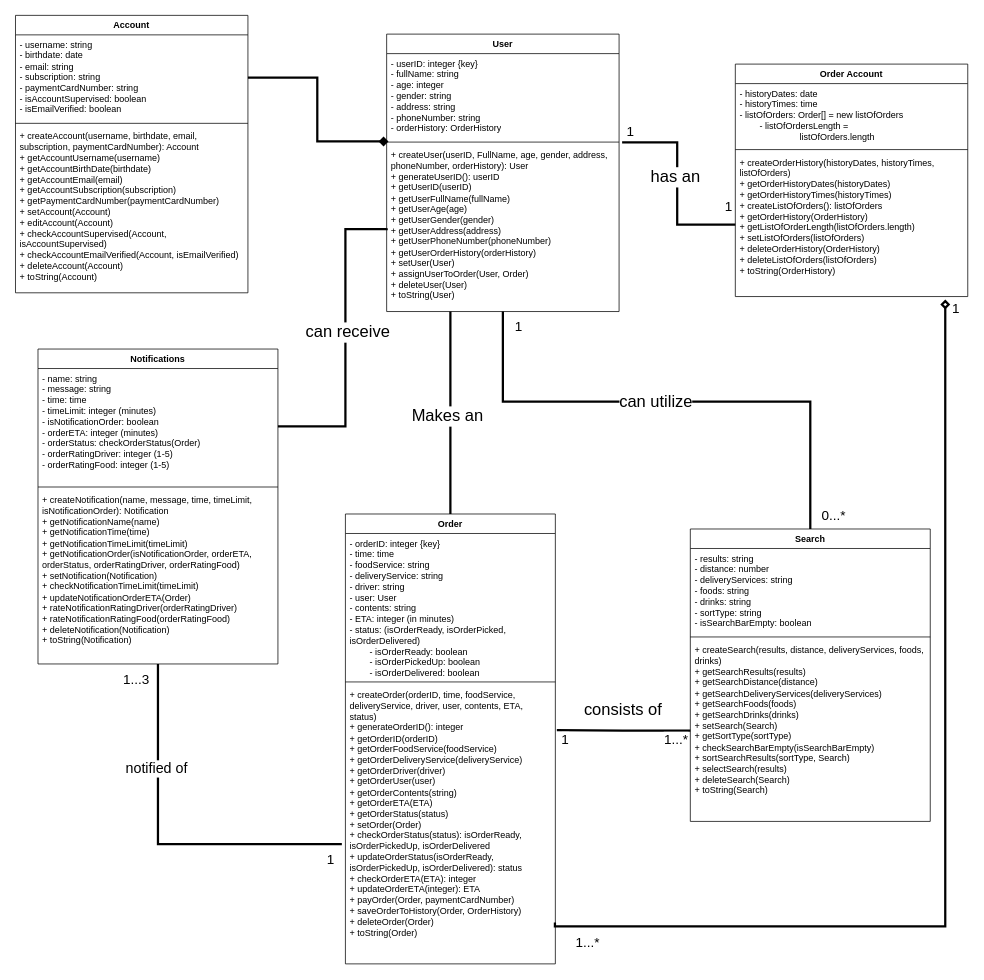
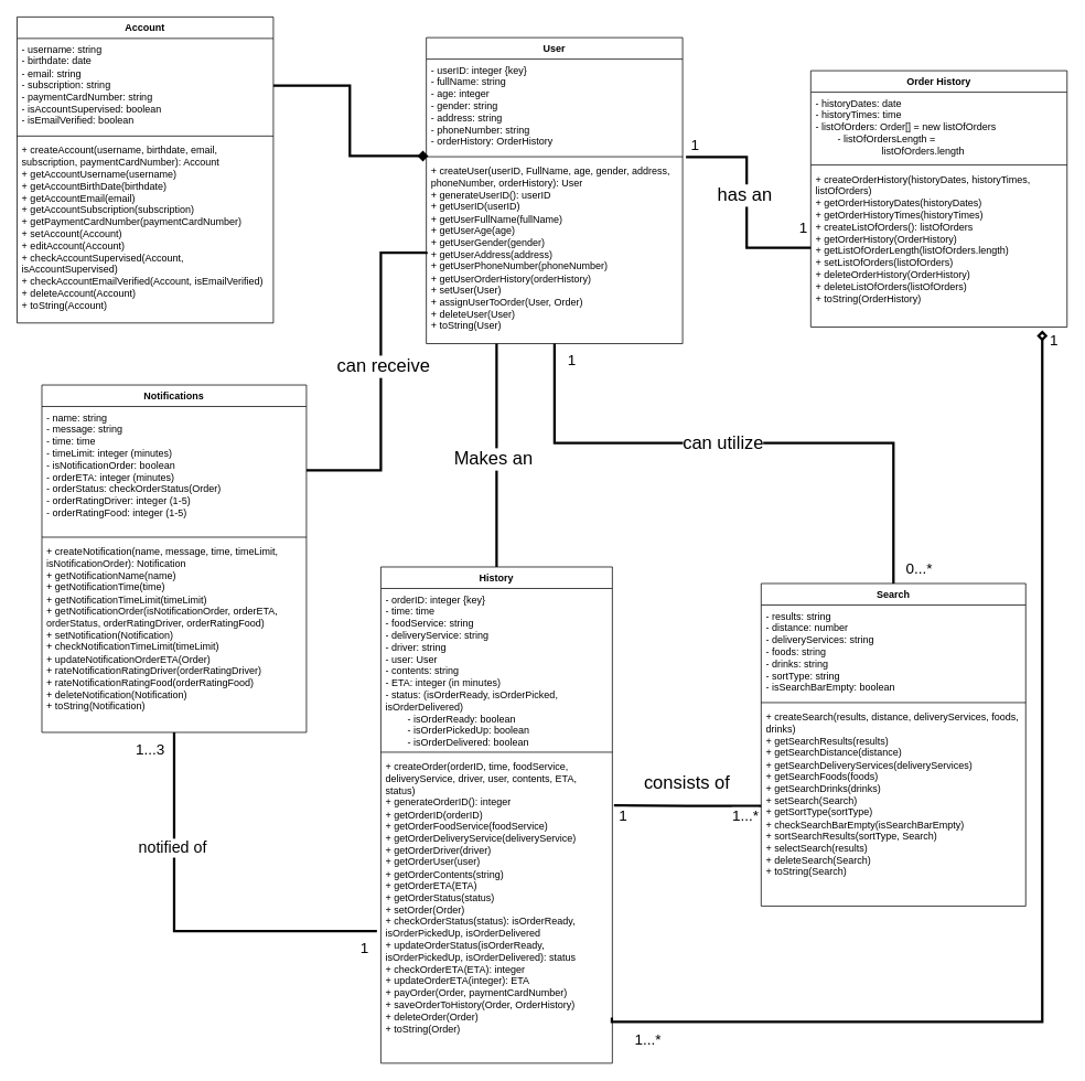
  <mxCell id="0" />
  <mxCell id="1" parent="0" />
  <mxCell id="2" value="User" style="swimlane;fontStyle=1;align=center;verticalAlign=top;childLayout=stackLayout;horizontal=1;startSize=26;horizontalStack=0;resizeParent=1;resizeParentMax=0;resizeLast=0;collapsible=1;marginBottom=0;whiteSpace=wrap;html=1;" parent="1" vertex="1"><mxGeometry x="515" y="45" width="310" height="370" as="geometry" /></mxCell>
  <mxCell id="3" value="- userID: integer {key}&lt;br&gt;- fullName: string&lt;br&gt;- age: integer&lt;br&gt;- gender: string&lt;br&gt;- address: string&lt;br&gt;- phoneNumber: string&lt;br&gt;- orderHistory: OrderHistory" style="text;strokeColor=none;fillColor=none;align=left;verticalAlign=top;spacingLeft=4;spacingRight=4;overflow=hidden;rotatable=0;points=[[0,0.5],[1,0.5]];portConstraint=eastwest;whiteSpace=wrap;html=1;" parent="2" vertex="1"><mxGeometry y="26" width="310" height="114" as="geometry" /></mxCell>
  <mxCell id="4" value="" style="line;strokeWidth=1;fillColor=none;align=left;verticalAlign=middle;spacingTop=-1;spacingLeft=3;spacingRight=3;rotatable=0;labelPosition=right;points=[];portConstraint=eastwest;strokeColor=inherit;" parent="2" vertex="1"><mxGeometry y="140" width="310" height="8" as="geometry" /></mxCell>
  <mxCell id="5" value="+ createUser(userID, FullName, age, gender, address, phoneNumber, orderHistory): User&lt;br&gt;+ generateUserID(): userID&lt;br&gt;+ getUserID(userID)&lt;br&gt;+ getUserFullName(fullName)&lt;br&gt;+ getUserAge(age)&lt;br&gt;+ getUserGender(gender)&lt;br&gt;+ getUserAddress(address)&lt;br&gt;+ getUserPhoneNumber(phoneNumber)&lt;br&gt;+ getUserOrderHistory(orderHistory)&lt;br&gt;+ setUser(User)&lt;br&gt;+ assignUserToOrder(User, Order)&lt;br&gt;+ deleteUser(User)&lt;br&gt;+ toString(User)" style="text;strokeColor=none;fillColor=none;align=left;verticalAlign=top;spacingLeft=4;spacingRight=4;overflow=hidden;rotatable=0;points=[[0,0.5],[1,0.5]];portConstraint=eastwest;whiteSpace=wrap;html=1;" parent="2" vertex="1"><mxGeometry y="148" width="310" height="222" as="geometry" /></mxCell>
- <mxCell id="6" value="Order" style="swimlane;fontStyle=1;align=center;verticalAlign=top;childLayout=stackLayout;horizontal=1;startSize=26;horizontalStack=0;resizeParent=1;resizeParentMax=0;resizeLast=0;collapsible=1;marginBottom=0;whiteSpace=wrap;html=1;" parent="1" vertex="1"><mxGeometry x="460" y="685" width="280" height="600" as="geometry" /></mxCell>
+ <mxCell id="6" value="History" style="swimlane;fontStyle=1;align=center;verticalAlign=top;childLayout=stackLayout;horizontal=1;startSize=26;horizontalStack=0;resizeParent=1;resizeParentMax=0;resizeLast=0;collapsible=1;marginBottom=0;whiteSpace=wrap;html=1;" parent="1" vertex="1"><mxGeometry x="460" y="685" width="280" height="600" as="geometry" /></mxCell>
  <mxCell id="7" value="- orderID: integer {key}&lt;br&gt;- time: time&lt;br&gt;- foodService: string&lt;br&gt;- deliveryService: string&lt;br&gt;- driver: string&lt;br&gt;- user: User&lt;br&gt;- contents: string&lt;br&gt;- ETA: integer (in minutes)&lt;br&gt;- status: (isOrderReady, isOrderPicked, isOrderDelivered)&lt;br&gt;&lt;span style=&quot;white-space: pre;&quot;&gt;&#09;&lt;/span&gt;-&amp;nbsp;isOrderReady: boolean&lt;br&gt;&lt;span style=&quot;white-space: pre;&quot;&gt;&#09;&lt;/span&gt;- isOrderPickedUp: boolean&lt;br&gt;&lt;span style=&quot;white-space: pre;&quot;&gt;&#09;&lt;/span&gt;- isOrderDelivered: boolean" style="text;strokeColor=none;fillColor=none;align=left;verticalAlign=top;spacingLeft=4;spacingRight=4;overflow=hidden;rotatable=0;points=[[0,0.5],[1,0.5]];portConstraint=eastwest;whiteSpace=wrap;html=1;" parent="6" vertex="1"><mxGeometry y="26" width="280" height="194" as="geometry" /></mxCell>
  <mxCell id="8" value="" style="line;strokeWidth=1;fillColor=none;align=left;verticalAlign=middle;spacingTop=-1;spacingLeft=3;spacingRight=3;rotatable=0;labelPosition=right;points=[];portConstraint=eastwest;strokeColor=inherit;" parent="6" vertex="1"><mxGeometry y="220" width="280" height="8" as="geometry" /></mxCell>
  <mxCell id="9" value="+ createOrder(orderID, time, foodService, deliveryService, driver, user, contents, ETA, status)&lt;br&gt;+ generateOrderID(): integer&amp;nbsp;&lt;br&gt;+ getOrderID(orderID)&lt;br&gt;+ getOrderFoodService(foodService)&lt;br&gt;+ getOrderDeliveryService(deliveryService)&lt;br&gt;+ getOrderDriver(driver)&lt;br&gt;+ getOrderUser(user)&lt;br&gt;+ getOrderContents(string)&lt;br&gt;+ getOrderETA(ETA)&lt;br&gt;+ getOrderStatus(status)&lt;br&gt;+ setOrder(Order)&lt;br&gt;+ checkOrderStatus(status): isOrderReady, isOrderPickedUp, isOrderDelivered&lt;br&gt;+ updateOrderStatus(isOrderReady, isOrderPickedUp, isOrderDelivered): status&lt;br&gt;+ checkOrderETA(ETA): integer&lt;br&gt;+ updateOrderETA(integer): ETA&lt;br&gt;+ payOrder(Order, paymentCardNumber)&lt;br&gt;+ saveOrderToHistory(Order, OrderHistory)&lt;br&gt;+ deleteOrder(Order)&lt;br&gt;+ toString(Order)" style="text;strokeColor=none;fillColor=none;align=left;verticalAlign=top;spacingLeft=4;spacingRight=4;overflow=hidden;rotatable=0;points=[[0,0.5],[1,0.5]];portConstraint=eastwest;whiteSpace=wrap;html=1;" parent="6" vertex="1"><mxGeometry y="228" width="280" height="372" as="geometry" /></mxCell>
  <mxCell id="10" value="" style="text;strokeColor=none;fillColor=none;align=left;verticalAlign=middle;spacingTop=-1;spacingLeft=4;spacingRight=4;rotatable=0;labelPosition=right;points=[];portConstraint=eastwest;" parent="1" vertex="1"><mxGeometry x="270" y="161" width="20" height="14" as="geometry" /></mxCell>
  <mxCell id="11" value="Account" style="swimlane;fontStyle=1;align=center;verticalAlign=top;childLayout=stackLayout;horizontal=1;startSize=26;horizontalStack=0;resizeParent=1;resizeParentMax=0;resizeLast=0;collapsible=1;marginBottom=0;whiteSpace=wrap;html=1;" parent="1" vertex="1"><mxGeometry x="20" y="20" width="310" height="370" as="geometry" /></mxCell>
  <mxCell id="12" value="- username: string&lt;br&gt;- birthdate: date&lt;br&gt;- email: string&lt;br&gt;- subscription: string&lt;br&gt;- paymentCardNumber: string&lt;br&gt;- isAccountSupervised: boolean&lt;br&gt;- isEmailVerified: boolean" style="text;strokeColor=none;fillColor=none;align=left;verticalAlign=top;spacingLeft=4;spacingRight=4;overflow=hidden;rotatable=0;points=[[0,0.5],[1,0.5]];portConstraint=eastwest;whiteSpace=wrap;html=1;" parent="11" vertex="1"><mxGeometry y="26" width="310" height="114" as="geometry" /></mxCell>
  <mxCell id="13" value="" style="line;strokeWidth=1;fillColor=none;align=left;verticalAlign=middle;spacingTop=-1;spacingLeft=3;spacingRight=3;rotatable=0;labelPosition=right;points=[];portConstraint=eastwest;strokeColor=inherit;" parent="11" vertex="1"><mxGeometry y="140" width="310" height="8" as="geometry" /></mxCell>
  <mxCell id="14" value="+ createAccount(username, birthdate, email, subscription, paymentCardNumber): Account&lt;br&gt;+ getAccountUsername(username)&lt;br&gt;+ getAccountBirthDate(birthdate)&lt;br&gt;+ getAccountEmail(email)&lt;br&gt;+ getAccountSubscription(subscription)&lt;br&gt;+ getPaymentCardNumber(paymentCardNumber)&lt;br&gt;+ setAccount(Account)&lt;br&gt;+ editAccount(Account)&lt;br&gt;+ checkAccountSupervised(Account, isAccountSupervised)&lt;br&gt;+ checkAccountEmailVerified(Account, isEmailVerified)&lt;br&gt;+ deleteAccount(Account)&lt;br&gt;+ toString(Account)" style="text;strokeColor=none;fillColor=none;align=left;verticalAlign=top;spacingLeft=4;spacingRight=4;overflow=hidden;rotatable=0;points=[[0,0.5],[1,0.5]];portConstraint=eastwest;whiteSpace=wrap;html=1;" parent="11" vertex="1"><mxGeometry y="148" width="310" height="222" as="geometry" /></mxCell>
  <mxCell id="15" value="Notifications" style="swimlane;fontStyle=1;align=center;verticalAlign=top;childLayout=stackLayout;horizontal=1;startSize=26;horizontalStack=0;resizeParent=1;resizeParentMax=0;resizeLast=0;collapsible=1;marginBottom=0;whiteSpace=wrap;html=1;" parent="1" vertex="1"><mxGeometry x="50" y="465" width="320" height="420" as="geometry" /></mxCell>
  <mxCell id="16" value="- name: string&lt;br&gt;- message: string&lt;br&gt;- time: time&lt;br&gt;- timeLimit: integer (minutes)&lt;br&gt;- isNotificationOrder: boolean&lt;br&gt;- orderETA: integer (minutes)&lt;br&gt;- orderStatus: checkOrderStatus(Order)&lt;br&gt;- orderRatingDriver: integer (1-5)&lt;br&gt;- orderRatingFood: integer (1-5)" style="text;strokeColor=none;fillColor=none;align=left;verticalAlign=top;spacingLeft=4;spacingRight=4;overflow=hidden;rotatable=0;points=[[0,0.5],[1,0.5]];portConstraint=eastwest;whiteSpace=wrap;html=1;" parent="15" vertex="1"><mxGeometry y="26" width="320" height="154" as="geometry" /></mxCell>
  <mxCell id="17" value="" style="line;strokeWidth=1;fillColor=none;align=left;verticalAlign=middle;spacingTop=-1;spacingLeft=3;spacingRight=3;rotatable=0;labelPosition=right;points=[];portConstraint=eastwest;strokeColor=inherit;" parent="15" vertex="1"><mxGeometry y="180" width="320" height="8" as="geometry" /></mxCell>
  <mxCell id="18" value="+ createNotification(name, message, time, timeLimit, isNotificationOrder): Notification&lt;br&gt;+ getNotificationName(name)&lt;br&gt;+ getNotificationTime(time)&lt;br&gt;+ getNotificationTimeLimit(timeLimit)&lt;br&gt;+ getNotificationOrder(isNotificationOrder, orderETA, orderStatus, orderRatingDriver, orderRatingFood)&lt;br&gt;+ setNotification(Notification)&lt;br&gt;+ checkNotificationTimeLimit(timeLimit)&lt;br&gt;+ updateNotificationOrderETA(Order)&lt;br&gt;+ rateNotificationRatingDriver(orderRatingDriver)&lt;br&gt;+ rateNotificationRatingFood(orderRatingFood)&lt;br&gt;+ deleteNotification(Notification)&lt;br&gt;+ toString(Notification)" style="text;strokeColor=none;fillColor=none;align=left;verticalAlign=top;spacingLeft=4;spacingRight=4;overflow=hidden;rotatable=0;points=[[0,0.5],[1,0.5]];portConstraint=eastwest;whiteSpace=wrap;html=1;" parent="15" vertex="1"><mxGeometry y="188" width="320" height="232" as="geometry" /></mxCell>
- <mxCell id="19" value="Order Account" style="swimlane;fontStyle=1;align=center;verticalAlign=top;childLayout=stackLayout;horizontal=1;startSize=26;horizontalStack=0;resizeParent=1;resizeParentMax=0;resizeLast=0;collapsible=1;marginBottom=0;whiteSpace=wrap;html=1;" parent="1" vertex="1"><mxGeometry x="980" y="85" width="310" height="310" as="geometry" /></mxCell>
+ <mxCell id="19" value="Order History" style="swimlane;fontStyle=1;align=center;verticalAlign=top;childLayout=stackLayout;horizontal=1;startSize=26;horizontalStack=0;resizeParent=1;resizeParentMax=0;resizeLast=0;collapsible=1;marginBottom=0;whiteSpace=wrap;html=1;" parent="1" vertex="1"><mxGeometry x="980" y="85" width="310" height="310" as="geometry" /></mxCell>
  <mxCell id="20" value="- historyDates: date&lt;br&gt;- historyTimes: time&lt;br&gt;- listOfOrders: Order[] = new listOfOrders&lt;br&gt;&lt;span style=&quot;white-space: pre;&quot;&gt;&#09;&lt;/span&gt;- listOfOrdersLength = &lt;span style=&quot;white-space: pre;&quot;&gt;&#09;&lt;/span&gt;&lt;span style=&quot;white-space: pre;&quot;&gt;&#09;&lt;span style=&quot;white-space: pre;&quot;&gt;&#09;&lt;/span&gt;&lt;/span&gt;listOfOrders.length" style="text;strokeColor=none;fillColor=none;align=left;verticalAlign=top;spacingLeft=4;spacingRight=4;overflow=hidden;rotatable=0;points=[[0,0.5],[1,0.5]];portConstraint=eastwest;whiteSpace=wrap;html=1;" parent="19" vertex="1"><mxGeometry y="26" width="310" height="84" as="geometry" /></mxCell>
  <mxCell id="21" value="" style="line;strokeWidth=1;fillColor=none;align=left;verticalAlign=middle;spacingTop=-1;spacingLeft=3;spacingRight=3;rotatable=0;labelPosition=right;points=[];portConstraint=eastwest;strokeColor=inherit;" parent="19" vertex="1"><mxGeometry y="110" width="310" height="8" as="geometry" /></mxCell>
  <mxCell id="22" value="+ createOrderHistory(historyDates, historyTimes, listOfOrders)&lt;br&gt;+ getOrderHistoryDates(historyDates)&lt;br&gt;+ getOrderHistoryTimes(historyTimes)&lt;br&gt;+ createListOfOrders(): listOfOrders&lt;br&gt;+ getOrderHistory(OrderHistory)&lt;br&gt;+ getListOfOrderLength(listOfOrders.length)&lt;br&gt;+ setListOfOrders(listOfOrders)&lt;br&gt;+ deleteOrderHistory(OrderHistory)&lt;br&gt;+ deleteListOfOrders(listOfOrders)&lt;br&gt;+ toString(OrderHistory)" style="text;strokeColor=none;fillColor=none;align=left;verticalAlign=top;spacingLeft=4;spacingRight=4;overflow=hidden;rotatable=0;points=[[0,0.5],[1,0.5]];portConstraint=eastwest;whiteSpace=wrap;html=1;" parent="19" vertex="1"><mxGeometry y="118" width="310" height="192" as="geometry" /></mxCell>
  <mxCell id="23" value="Search" style="swimlane;fontStyle=1;align=center;verticalAlign=top;childLayout=stackLayout;horizontal=1;startSize=26;horizontalStack=0;resizeParent=1;resizeParentMax=0;resizeLast=0;collapsible=1;marginBottom=0;whiteSpace=wrap;html=1;" parent="1" vertex="1"><mxGeometry x="920" y="705" width="320" height="390" as="geometry" /></mxCell>
  <mxCell id="24" value="- results: string&lt;br&gt;- distance: number&lt;br&gt;- deliveryServices: string&lt;br&gt;- foods: string&lt;br&gt;- drinks: string&lt;br&gt;- sortType: string&lt;br&gt;- isSearchBarEmpty: boolean" style="text;strokeColor=none;fillColor=none;align=left;verticalAlign=top;spacingLeft=4;spacingRight=4;overflow=hidden;rotatable=0;points=[[0,0.5],[1,0.5]];portConstraint=eastwest;whiteSpace=wrap;html=1;" parent="23" vertex="1"><mxGeometry y="26" width="320" height="114" as="geometry" /></mxCell>
  <mxCell id="25" value="" style="line;strokeWidth=1;fillColor=none;align=left;verticalAlign=middle;spacingTop=-1;spacingLeft=3;spacingRight=3;rotatable=0;labelPosition=right;points=[];portConstraint=eastwest;strokeColor=inherit;" parent="23" vertex="1"><mxGeometry y="140" width="320" height="8" as="geometry" /></mxCell>
  <mxCell id="26" value="+ createSearch(results, distance, deliveryServices, foods, drinks)&lt;br&gt;+ getSearchResults(results)&lt;br&gt;+ getSearchDistance(distance)&lt;br&gt;+ getSearchDeliveryServices(deliveryServices)&lt;br&gt;+ getSearchFoods(foods)&lt;br&gt;+ getSearchDrinks(drinks)&lt;br&gt;+ setSearch(Search)&lt;br&gt;+ getSortType(sortType)&lt;br&gt;+ checkSearchBarEmpty(isSearchBarEmpty)&lt;br&gt;+ sortSearchResults(sortType, Search)&lt;br&gt;+ selectSearch(results)&lt;br&gt;+ deleteSearch(Search)&lt;br&gt;+ toString(Search)" style="text;strokeColor=none;fillColor=none;align=left;verticalAlign=top;spacingLeft=4;spacingRight=4;overflow=hidden;rotatable=0;points=[[0,0.5],[1,0.5]];portConstraint=eastwest;whiteSpace=wrap;html=1;" parent="23" vertex="1"><mxGeometry y="148" width="320" height="242" as="geometry" /></mxCell>
  <mxCell id="27" style="edgeStyle=orthogonalEdgeStyle;orthogonalLoop=1;jettySize=auto;html=1;entryX=0.008;entryY=-0.022;entryDx=0;entryDy=0;entryPerimeter=0;endArrow=diamond;endFill=1;rounded=0;strokeWidth=3;" parent="1" source="12" target="5" edge="1"><mxGeometry relative="1" as="geometry" /></mxCell>
  <mxCell id="28" style="edgeStyle=orthogonalEdgeStyle;rounded=0;orthogonalLoop=1;jettySize=auto;html=1;entryX=1.013;entryY=1.039;entryDx=0;entryDy=0;entryPerimeter=0;strokeWidth=3;endArrow=none;endFill=0;" parent="1" source="22" target="3" edge="1"><mxGeometry relative="1" as="geometry"><mxPoint x="830" y="-5" as="targetPoint" /></mxGeometry></mxCell>
  <mxCell id="29" value="has an" style="edgeLabel;html=1;align=center;verticalAlign=middle;resizable=0;points=[];fontSize=22;" parent="28" vertex="1" connectable="0"><mxGeometry x="0.082" y="3" relative="1" as="geometry"><mxPoint as="offset" /></mxGeometry></mxCell>
  <mxCell id="30" value="1" style="edgeLabel;html=1;align=center;verticalAlign=middle;resizable=0;points=[];fontSize=18;" parent="28" vertex="1" connectable="0"><mxGeometry x="0.823" y="-1" relative="1" as="geometry"><mxPoint x="-12" y="-13" as="offset" /></mxGeometry></mxCell>
  <mxCell id="31" style="edgeStyle=orthogonalEdgeStyle;rounded=0;orthogonalLoop=1;jettySize=auto;html=1;entryX=0.5;entryY=0;entryDx=0;entryDy=0;endArrow=none;endFill=0;strokeWidth=3;" parent="1" source="5" target="6" edge="1"><mxGeometry relative="1" as="geometry"><Array as="points"><mxPoint x="660" y="215" /><mxPoint x="660" y="215" /></Array></mxGeometry></mxCell>
  <mxCell id="32" value="Makes an" style="edgeLabel;html=1;align=center;verticalAlign=middle;resizable=0;points=[];fontSize=22;" parent="31" vertex="1" connectable="0"><mxGeometry x="-0.057" y="1" relative="1" as="geometry"><mxPoint x="-6" y="12" as="offset" /></mxGeometry></mxCell>
  <mxCell id="33" style="edgeStyle=orthogonalEdgeStyle;rounded=0;orthogonalLoop=1;jettySize=auto;html=1;strokeWidth=3;endArrow=none;endFill=0;exitX=0;exitY=0.5;exitDx=0;exitDy=0;" parent="1" source="5" edge="1"><mxGeometry relative="1" as="geometry"><mxPoint x="370" y="568" as="targetPoint" /><Array as="points"><mxPoint x="460" y="305" /><mxPoint x="460" y="568" /></Array></mxGeometry></mxCell>
  <mxCell id="34" value="can receive" style="edgeLabel;html=1;align=center;verticalAlign=middle;resizable=0;points=[];fontSize=22;" parent="33" vertex="1" connectable="0"><mxGeometry x="-0.057" y="2" relative="1" as="geometry"><mxPoint as="offset" /></mxGeometry></mxCell>
  <mxCell id="35" value="1" style="edgeLabel;html=1;align=center;verticalAlign=middle;resizable=0;points=[];fontSize=18;" parent="1" vertex="1" connectable="0"><mxGeometry x="970.004" y="274.998" as="geometry" /></mxCell>
  <mxCell id="36" style="edgeStyle=orthogonalEdgeStyle;rounded=0;orthogonalLoop=1;jettySize=auto;html=1;endArrow=diamond;endFill=0;strokeWidth=3;exitX=0.998;exitY=0.852;exitDx=0;exitDy=0;exitPerimeter=0;" parent="1" source="9" edge="1"><mxGeometry relative="1" as="geometry"><mxPoint x="1260" y="399" as="targetPoint" /><Array as="points"><mxPoint x="739" y="1235" /><mxPoint x="1260" y="1235" /></Array></mxGeometry></mxCell>
  <mxCell id="37" value="1...*" style="edgeLabel;html=1;align=center;verticalAlign=middle;resizable=0;points=[];fontSize=18;" parent="36" vertex="1" connectable="0"><mxGeometry x="-0.857" y="3" relative="1" as="geometry"><mxPoint x="-49" y="24" as="offset" /></mxGeometry></mxCell>
  <mxCell id="38" value="1" style="edgeLabel;html=1;align=center;verticalAlign=middle;resizable=0;points=[];fontSize=18;" parent="36" vertex="1" connectable="0"><mxGeometry x="0.903" y="5" relative="1" as="geometry"><mxPoint x="18" y="-54" as="offset" /></mxGeometry></mxCell>
  <mxCell id="39" style="edgeStyle=orthogonalEdgeStyle;rounded=0;orthogonalLoop=1;jettySize=auto;html=1;entryX=0.5;entryY=0;entryDx=0;entryDy=0;strokeWidth=3;endArrow=none;endFill=0;" parent="1" source="5" target="23" edge="1"><mxGeometry relative="1" as="geometry"><Array as="points"><mxPoint x="670" y="535" /><mxPoint x="1080" y="535" /></Array></mxGeometry></mxCell>
  <mxCell id="40" value="can utilize" style="edgeLabel;html=1;align=center;verticalAlign=middle;resizable=0;points=[];fontSize=22;" parent="39" vertex="1" connectable="0"><mxGeometry x="-0.164" y="-5" relative="1" as="geometry"><mxPoint x="30" y="-5" as="offset" /></mxGeometry></mxCell>
  <mxCell id="41" value="1" style="edgeLabel;html=1;align=center;verticalAlign=middle;resizable=0;points=[];fontSize=18;" parent="39" vertex="1" connectable="0"><mxGeometry x="-0.944" y="3" relative="1" as="geometry"><mxPoint x="17" as="offset" /></mxGeometry></mxCell>
  <mxCell id="42" value="0...*" style="edgeLabel;html=1;align=center;verticalAlign=middle;resizable=0;points=[];fontSize=18;" parent="39" vertex="1" connectable="0"><mxGeometry x="0.936" y="3" relative="1" as="geometry"><mxPoint x="27" y="3" as="offset" /></mxGeometry></mxCell>
  <mxCell id="43" style="edgeStyle=orthogonalEdgeStyle;rounded=0;orthogonalLoop=1;jettySize=auto;html=1;entryX=1.007;entryY=0.162;entryDx=0;entryDy=0;entryPerimeter=0;endArrow=none;endFill=0;strokeWidth=3;" parent="1" source="26" target="9" edge="1"><mxGeometry relative="1" as="geometry" /></mxCell>
  <mxCell id="44" value="consists of" style="edgeLabel;html=1;align=center;verticalAlign=middle;resizable=0;points=[];fontSize=22;" parent="43" vertex="1" connectable="0"><mxGeometry x="0.104" y="3" relative="1" as="geometry"><mxPoint x="8" y="-31" as="offset" /></mxGeometry></mxCell>
  <mxCell id="45" value="1" style="edgeLabel;html=1;align=center;verticalAlign=middle;resizable=0;points=[];fontSize=18;" parent="43" vertex="1" connectable="0"><mxGeometry x="0.88" y="3" relative="1" as="geometry"><mxPoint y="9" as="offset" /></mxGeometry></mxCell>
  <mxCell id="46" value="1...*" style="edgeLabel;html=1;align=center;verticalAlign=middle;resizable=0;points=[];fontSize=18;" parent="43" vertex="1" connectable="0"><mxGeometry x="-0.858" y="3" relative="1" as="geometry"><mxPoint x="-7" y="8" as="offset" /></mxGeometry></mxCell>
  <mxCell id="47" style="edgeStyle=orthogonalEdgeStyle;rounded=0;orthogonalLoop=1;jettySize=auto;html=1;entryX=-0.017;entryY=0.571;entryDx=0;entryDy=0;entryPerimeter=0;endArrow=none;endFill=0;strokeWidth=3;" parent="1" source="18" target="9" edge="1"><mxGeometry relative="1" as="geometry"><Array as="points"><mxPoint x="210" y="1125" /></Array></mxGeometry></mxCell>
  <mxCell id="48" value="notified of" style="edgeLabel;html=1;align=center;verticalAlign=middle;resizable=0;points=[];fontSize=19;" parent="47" vertex="1" connectable="0"><mxGeometry x="-0.428" y="-3" relative="1" as="geometry"><mxPoint as="offset" /></mxGeometry></mxCell>
  <mxCell id="49" value="1...3" style="edgeLabel;html=1;align=center;verticalAlign=middle;resizable=0;points=[];fontSize=18;" parent="47" vertex="1" connectable="0"><mxGeometry x="-0.938" y="1" relative="1" as="geometry"><mxPoint x="-31" y="5" as="offset" /></mxGeometry></mxCell>
  <mxCell id="50" value="1" style="edgeLabel;html=1;align=center;verticalAlign=middle;resizable=0;points=[];fontSize=18;" parent="47" vertex="1" connectable="0"><mxGeometry x="0.863" y="-1" relative="1" as="geometry"><mxPoint x="18" y="19" as="offset" /></mxGeometry></mxCell>
